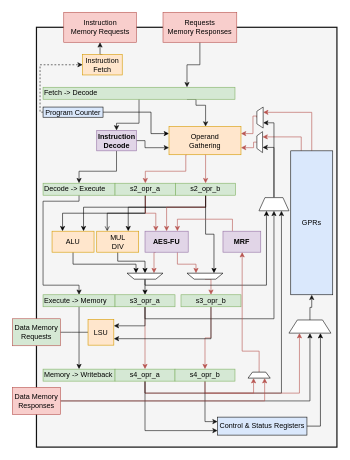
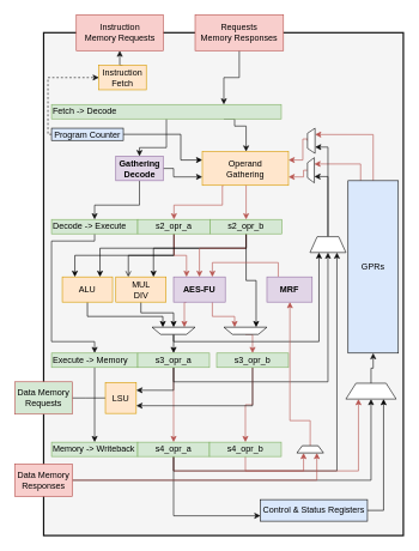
  <mxCell id="0" />
  <mxCell id="1" parent="0" />
  <mxCell id="2" value="" style="rounded=0;whiteSpace=wrap;html=1;strokeWidth=2;fillColor=#f5f5f5;align=left;strokeColor=#121212;fontColor=#333333;" parent="1" vertex="1"><mxGeometry x="60" y="45" width="501" height="700" as="geometry" /></mxCell>
  <mxCell id="3" style="edgeStyle=orthogonalEdgeStyle;rounded=0;orthogonalLoop=1;jettySize=auto;html=1;exitX=0.75;exitY=1;exitDx=0;exitDy=0;strokeColor=#121212;" parent="1" source="5" target="67" edge="1"><mxGeometry relative="1" as="geometry"><Array as="points"><mxPoint x="326" y="175" /><mxPoint x="342" y="175" /></Array></mxGeometry></mxCell>
  <mxCell id="4" style="edgeStyle=orthogonalEdgeStyle;rounded=0;orthogonalLoop=1;jettySize=auto;html=1;exitX=0.5;exitY=1;exitDx=0;exitDy=0;entryX=0.5;entryY=0;entryDx=0;entryDy=0;strokeColor=#121212;" parent="1" source="5" target="70" edge="1"><mxGeometry relative="1" as="geometry"><Array as="points"><mxPoint x="231" y="205" /><mxPoint x="194" y="205" /></Array></mxGeometry></mxCell>
  <mxCell id="5" value="Fetch -&amp;gt; Decode" style="rounded=0;whiteSpace=wrap;html=1;align=left;strokeColor=#82b366;fillColor=#d5e8d4;" parent="1" vertex="1"><mxGeometry x="71" y="145" width="320" height="20" as="geometry" /></mxCell>
  <mxCell id="6" style="edgeStyle=orthogonalEdgeStyle;rounded=0;orthogonalLoop=1;jettySize=auto;html=1;exitX=0.5;exitY=1;exitDx=0;exitDy=0;strokeColor=#121212;entryX=0.5;entryY=0;entryDx=0;entryDy=0;" parent="1" source="7" target="18" edge="1"><mxGeometry relative="1" as="geometry"><Array as="points"><mxPoint x="131" y="335" /><mxPoint x="71" y="335" /><mxPoint x="71" y="475" /><mxPoint x="131" y="475" /></Array></mxGeometry></mxCell>
  <mxCell id="7" value="Decode -&amp;gt; Execute" style="rounded=0;whiteSpace=wrap;html=1;align=left;strokeColor=#82b366;fillColor=#d5e8d4;" parent="1" vertex="1"><mxGeometry x="71" y="305" width="120" height="20" as="geometry" /></mxCell>
  <mxCell id="8" style="edgeStyle=orthogonalEdgeStyle;rounded=0;orthogonalLoop=1;jettySize=auto;html=1;exitX=0.5;exitY=1;exitDx=0;exitDy=0;entryX=0.25;entryY=0;entryDx=0;entryDy=0;" parent="1" source="11" target="56" edge="1"><mxGeometry relative="1" as="geometry" /></mxCell>
  <mxCell id="9" style="edgeStyle=orthogonalEdgeStyle;rounded=0;orthogonalLoop=1;jettySize=auto;html=1;exitX=0.5;exitY=1;exitDx=0;exitDy=0;entryX=0.25;entryY=0;entryDx=0;entryDy=0;endArrow=open;" parent="1" source="11" target="61" edge="1"><mxGeometry relative="1" as="geometry" /></mxCell>
  <mxCell id="10" style="edgeStyle=orthogonalEdgeStyle;rounded=0;orthogonalLoop=1;jettySize=auto;html=1;exitX=0.5;exitY=1;exitDx=0;exitDy=0;entryX=0.25;entryY=0;entryDx=0;entryDy=0;fillColor=#f8cecc;strokeColor=#b85450;" parent="1" source="11" target="59" edge="1"><mxGeometry relative="1" as="geometry" /></mxCell>
  <mxCell id="11" value="s2_opr_a" style="rounded=0;whiteSpace=wrap;html=1;strokeColor=#82b366;fillColor=#d5e8d4;" parent="1" vertex="1"><mxGeometry x="191" y="305" width="101" height="20" as="geometry" /></mxCell>
  <mxCell id="12" style="edgeStyle=orthogonalEdgeStyle;rounded=0;orthogonalLoop=1;jettySize=auto;html=1;exitX=0.5;exitY=1;exitDx=0;exitDy=0;entryX=0.75;entryY=0;entryDx=0;entryDy=0;" parent="1" source="16" target="56" edge="1"><mxGeometry relative="1" as="geometry"><Array as="points"><mxPoint x="342" y="345" /><mxPoint x="139" y="345" /></Array></mxGeometry></mxCell>
  <mxCell id="13" style="edgeStyle=orthogonalEdgeStyle;rounded=0;orthogonalLoop=1;jettySize=auto;html=1;exitX=0.5;exitY=1;exitDx=0;exitDy=0;entryX=0.75;entryY=0;entryDx=0;entryDy=0;" parent="1" source="16" target="61" edge="1"><mxGeometry relative="1" as="geometry"><Array as="points"><mxPoint x="342" y="345" /><mxPoint x="213" y="345" /></Array></mxGeometry></mxCell>
  <mxCell id="14" style="edgeStyle=orthogonalEdgeStyle;rounded=0;orthogonalLoop=1;jettySize=auto;html=1;exitX=0.5;exitY=1;exitDx=0;exitDy=0;entryX=0.5;entryY=0;entryDx=0;entryDy=0;fillColor=#f8cecc;strokeColor=#b85450;" parent="1" source="16" target="59" edge="1"><mxGeometry relative="1" as="geometry"><Array as="points"><mxPoint x="342" y="345" /><mxPoint x="277" y="345" /></Array></mxGeometry></mxCell>
  <mxCell id="15" style="edgeStyle=orthogonalEdgeStyle;rounded=0;orthogonalLoop=1;jettySize=auto;html=1;exitX=0.5;exitY=1;exitDx=0;exitDy=0;entryX=0.25;entryY=1;entryDx=0;entryDy=0;" parent="1" source="16" target="78" edge="1"><mxGeometry relative="1" as="geometry" /></mxCell>
  <mxCell id="16" value="s2_opr_b" style="rounded=0;whiteSpace=wrap;html=1;strokeColor=#82b366;fillColor=#d5e8d4;" parent="1" vertex="1"><mxGeometry x="292" y="305" width="100" height="20" as="geometry" /></mxCell>
  <mxCell id="17" style="edgeStyle=orthogonalEdgeStyle;rounded=0;orthogonalLoop=1;jettySize=auto;html=1;exitX=0.5;exitY=1;exitDx=0;exitDy=0;entryX=0.5;entryY=0;entryDx=0;entryDy=0;strokeColor=#121212;" parent="1" source="18" target="26" edge="1"><mxGeometry relative="1" as="geometry" /></mxCell>
  <mxCell id="18" value="Execute -&amp;gt; Memory" style="rounded=0;whiteSpace=wrap;html=1;align=left;strokeColor=#82b366;fillColor=#d5e8d4;" parent="1" vertex="1"><mxGeometry x="71" y="491" width="120" height="20" as="geometry" /></mxCell>
  <mxCell id="19" style="edgeStyle=orthogonalEdgeStyle;rounded=0;orthogonalLoop=1;jettySize=auto;html=1;exitX=0.5;exitY=1;exitDx=0;exitDy=0;fillColor=#f8cecc;strokeColor=#b85450;" parent="1" source="22" target="30" edge="1"><mxGeometry relative="1" as="geometry" /></mxCell>
  <mxCell id="20" style="edgeStyle=orthogonalEdgeStyle;rounded=0;orthogonalLoop=1;jettySize=auto;html=1;exitX=0.5;exitY=1;exitDx=0;exitDy=0;entryX=1;entryY=0.25;entryDx=0;entryDy=0;fillColor=#f8cecc;strokeColor=#121212;" parent="1" source="22" target="38" edge="1"><mxGeometry relative="1" as="geometry" /></mxCell>
  <mxCell id="21" style="edgeStyle=orthogonalEdgeStyle;rounded=0;orthogonalLoop=1;jettySize=auto;html=1;exitX=0.5;exitY=1;exitDx=0;exitDy=0;entryX=0.5;entryY=1;entryDx=0;entryDy=0;fillColor=#f8cecc;strokeColor=#121212;" parent="1" source="22" target="42" edge="1"><mxGeometry relative="1" as="geometry" /></mxCell>
  <mxCell id="22" value="s3_opr_a" style="rounded=0;whiteSpace=wrap;html=1;strokeColor=#82b366;fillColor=#d5e8d4;" parent="1" vertex="1"><mxGeometry x="191" y="491" width="100" height="20" as="geometry" /></mxCell>
  <mxCell id="23" style="edgeStyle=orthogonalEdgeStyle;rounded=0;orthogonalLoop=1;jettySize=auto;html=1;exitX=0.5;exitY=1;exitDx=0;exitDy=0;entryX=0.5;entryY=0;entryDx=0;entryDy=0;strokeColor=#b85450;fillColor=#f8cecc;" parent="1" source="25" target="33" edge="1"><mxGeometry relative="1" as="geometry" /></mxCell>
  <mxCell id="24" style="edgeStyle=orthogonalEdgeStyle;rounded=0;orthogonalLoop=1;jettySize=auto;html=1;exitX=0.5;exitY=1;exitDx=0;exitDy=0;entryX=1;entryY=0.75;entryDx=0;entryDy=0;fillColor=#f8cecc;strokeColor=#121212;" parent="1" source="25" target="38" edge="1"><mxGeometry relative="1" as="geometry" /></mxCell>
  <mxCell id="25" value="s3_opr_b" style="rounded=0;whiteSpace=wrap;html=1;strokeColor=#82b366;fillColor=#d5e8d4;" parent="1" vertex="1"><mxGeometry x="301" y="491" width="100" height="20" as="geometry" /></mxCell>
  <mxCell id="26" value="Memory -&amp;gt; Writeback" style="rounded=0;whiteSpace=wrap;html=1;align=left;strokeColor=#82b366;fillColor=#d5e8d4;" parent="1" vertex="1"><mxGeometry x="71" y="615" width="120" height="20" as="geometry" /></mxCell>
  <mxCell id="27" style="edgeStyle=orthogonalEdgeStyle;rounded=0;orthogonalLoop=1;jettySize=auto;html=1;exitX=0.5;exitY=1;exitDx=0;exitDy=0;entryX=0.75;entryY=1;entryDx=0;entryDy=0;fillColor=#f8cecc;strokeColor=#121212;" parent="1" source="30" target="42" edge="1"><mxGeometry relative="1" as="geometry" /></mxCell>
  <mxCell id="28" style="edgeStyle=orthogonalEdgeStyle;rounded=0;orthogonalLoop=1;jettySize=auto;html=1;exitX=0.5;exitY=1;exitDx=0;exitDy=0;entryX=0.25;entryY=1;entryDx=0;entryDy=0;fillColor=#f8cecc;strokeColor=#b85450;" parent="1" source="30" target="51" edge="1"><mxGeometry relative="1" as="geometry"><mxPoint x="507.25" y="625" as="targetPoint" /></mxGeometry></mxCell>
  <mxCell id="29" style="edgeStyle=orthogonalEdgeStyle;rounded=0;orthogonalLoop=1;jettySize=auto;html=1;exitX=0.5;exitY=1;exitDx=0;exitDy=0;entryX=0;entryY=0.75;entryDx=0;entryDy=0;strokeColor=#121212;" parent="1" source="30" target="74" edge="1"><mxGeometry relative="1" as="geometry" /></mxCell>
  <mxCell id="30" value="s4_opr_a" style="rounded=0;whiteSpace=wrap;html=1;strokeColor=#82b366;fillColor=#d5e8d4;" parent="1" vertex="1"><mxGeometry x="191" y="615" width="100" height="20" as="geometry" /></mxCell>
- <mxCell id="31" style="edgeStyle=orthogonalEdgeStyle;rounded=0;orthogonalLoop=1;jettySize=auto;html=1;exitX=0.5;exitY=1;exitDx=0;exitDy=0;entryX=0;entryY=0.25;entryDx=0;entryDy=0;strokeColor=#121212;" parent="1" source="33" target="74" edge="1"><mxGeometry relative="1" as="geometry" /></mxCell>
  <mxCell id="32" style="edgeStyle=orthogonalEdgeStyle;rounded=0;orthogonalLoop=1;jettySize=auto;html=1;exitX=0.5;exitY=1;exitDx=0;exitDy=0;entryX=0.25;entryY=1;entryDx=0;entryDy=0;fillColor=#f8cecc;strokeColor=#b85450;" parent="1" source="33" target="83" edge="1"><mxGeometry relative="1" as="geometry"><Array as="points"><mxPoint x="341" y="655" /><mxPoint x="422" y="655" /></Array></mxGeometry></mxCell>
  <mxCell id="33" value="s4_opr_b" style="rounded=0;whiteSpace=wrap;html=1;strokeColor=#82b366;fillColor=#d5e8d4;" parent="1" vertex="1"><mxGeometry x="291" y="615" width="100" height="20" as="geometry" /></mxCell>
  <mxCell id="34" style="edgeStyle=orthogonalEdgeStyle;rounded=0;orthogonalLoop=1;jettySize=auto;html=1;exitX=0.25;exitY=0;exitDx=0;exitDy=0;entryX=0.75;entryY=1;entryDx=0;entryDy=0;fillColor=#f8cecc;strokeColor=#b85450;" parent="1" source="36" target="44" edge="1"><mxGeometry relative="1" as="geometry" /></mxCell>
  <mxCell id="35" style="edgeStyle=orthogonalEdgeStyle;rounded=0;orthogonalLoop=1;jettySize=auto;html=1;exitX=0.5;exitY=0;exitDx=0;exitDy=0;entryX=0.75;entryY=1;entryDx=0;entryDy=0;fillColor=#f8cecc;strokeColor=#b85450;" parent="1" source="36" target="46" edge="1"><mxGeometry relative="1" as="geometry" /></mxCell>
  <mxCell id="36" value="GPRs" style="rounded=0;whiteSpace=wrap;html=1;align=center;fillColor=#dae8fc;strokeColor=#121212;" parent="1" vertex="1"><mxGeometry x="484" y="251" width="70" height="240" as="geometry" /></mxCell>
  <mxCell id="37" style="edgeStyle=orthogonalEdgeStyle;rounded=0;orthogonalLoop=1;jettySize=auto;html=1;entryX=1;entryY=0.5;entryDx=0;entryDy=0;fillColor=#f8cecc;strokeColor=#121212;" parent="1" source="38" edge="1"><mxGeometry relative="1" as="geometry"><mxPoint x="91" y="553.5" as="targetPoint" /></mxGeometry></mxCell>
  <mxCell id="38" value="LSU" style="whiteSpace=wrap;html=1;aspect=fixed;align=center;strokeColor=#d79b00;fillColor=#ffe6cc;" parent="1" vertex="1"><mxGeometry x="146" y="532" width="43" height="43" as="geometry" /></mxCell>
  <mxCell id="39" value="Data Memory&lt;br&gt;Requests" style="rounded=0;whiteSpace=wrap;html=1;align=center;strokeColor=#b85450;fillColor=#d5e8d4;" parent="1" vertex="1"><mxGeometry x="20" y="531" width="80" height="45" as="geometry" /></mxCell>
  <mxCell id="40" style="edgeStyle=orthogonalEdgeStyle;rounded=0;orthogonalLoop=1;jettySize=auto;html=1;exitX=0.5;exitY=0;exitDx=0;exitDy=0;entryX=0.25;entryY=1;entryDx=0;entryDy=0;strokeColor=#121212;" parent="1" source="42" target="44" edge="1"><mxGeometry relative="1" as="geometry"><Array as="points"><mxPoint x="456" y="245" /></Array></mxGeometry></mxCell>
  <mxCell id="41" style="edgeStyle=orthogonalEdgeStyle;rounded=0;orthogonalLoop=1;jettySize=auto;html=1;exitX=0.5;exitY=0;exitDx=0;exitDy=0;entryX=0.25;entryY=1;entryDx=0;entryDy=0;strokeColor=#121212;" parent="1" source="42" target="46" edge="1"><mxGeometry relative="1" as="geometry"><Array as="points"><mxPoint x="456" y="204" /></Array></mxGeometry></mxCell>
  <mxCell id="42" value="" style="shape=trapezoid;perimeter=trapezoidPerimeter;whiteSpace=wrap;html=1;align=center;strokeColor=#121212;" parent="1" vertex="1"><mxGeometry x="431" y="329" width="50" height="22" as="geometry" /></mxCell>
  <mxCell id="43" style="edgeStyle=orthogonalEdgeStyle;rounded=0;orthogonalLoop=1;jettySize=auto;html=1;exitX=0.5;exitY=0;exitDx=0;exitDy=0;entryX=1;entryY=0.75;entryDx=0;entryDy=0;fillColor=#f8cecc;strokeColor=#b85450;" parent="1" source="44" target="67" edge="1"><mxGeometry relative="1" as="geometry"><Array as="points"><mxPoint x="422" y="237" /><mxPoint x="422" y="246" /></Array></mxGeometry></mxCell>
  <mxCell id="44" value="" style="shape=trapezoid;perimeter=trapezoidPerimeter;whiteSpace=wrap;html=1;align=center;rotation=-90;strokeColor=#121212;" parent="1" vertex="1"><mxGeometry x="414.75" y="231.75" width="35" height="9.5" as="geometry" /></mxCell>
  <mxCell id="45" style="edgeStyle=orthogonalEdgeStyle;rounded=0;orthogonalLoop=1;jettySize=auto;html=1;exitX=0.5;exitY=0;exitDx=0;exitDy=0;entryX=1;entryY=0.25;entryDx=0;entryDy=0;fillColor=#f8cecc;strokeColor=#b85450;" parent="1" source="46" target="67" edge="1"><mxGeometry relative="1" as="geometry"><Array as="points"><mxPoint x="437" y="193" /><mxPoint x="421" y="193" /><mxPoint x="421" y="204" /></Array></mxGeometry></mxCell>
  <mxCell id="46" value="" style="shape=trapezoid;perimeter=trapezoidPerimeter;whiteSpace=wrap;html=1;align=center;rotation=-90;strokeColor=#121212;" parent="1" vertex="1"><mxGeometry x="415.25" y="190.25" width="35" height="10.5" as="geometry" /></mxCell>
  <mxCell id="47" style="edgeStyle=orthogonalEdgeStyle;rounded=0;orthogonalLoop=1;jettySize=auto;html=1;exitX=1;exitY=0.5;exitDx=0;exitDy=0;fillColor=#f8cecc;strokeColor=#121212;entryX=0.5;entryY=1;entryDx=0;entryDy=0;" parent="1" source="49" target="51" edge="1"><mxGeometry relative="1" as="geometry"><mxPoint x="516" y="625" as="targetPoint" /></mxGeometry></mxCell>
  <mxCell id="48" style="edgeStyle=orthogonalEdgeStyle;rounded=0;orthogonalLoop=1;jettySize=auto;html=1;exitX=1;exitY=0.5;exitDx=0;exitDy=0;entryX=0.75;entryY=1;entryDx=0;entryDy=0;fillColor=#f8cecc;strokeColor=#b85450;" parent="1" source="49" target="83" edge="1"><mxGeometry relative="1" as="geometry" /></mxCell>
  <mxCell id="49" value="Data Memory&lt;br&gt;Responses" style="rounded=0;whiteSpace=wrap;html=1;align=center;strokeColor=#b85450;fillColor=#f8cecc;" parent="1" vertex="1"><mxGeometry x="20" y="645.5" width="80" height="45" as="geometry" /></mxCell>
  <mxCell id="50" style="edgeStyle=orthogonalEdgeStyle;rounded=0;orthogonalLoop=1;jettySize=auto;html=1;exitX=0.5;exitY=0;exitDx=0;exitDy=0;entryX=0.5;entryY=1;entryDx=0;entryDy=0;fillColor=#f8cecc;strokeColor=#121212;" parent="1" source="51" target="36" edge="1"><mxGeometry relative="1" as="geometry" /></mxCell>
  <mxCell id="51" value="" style="shape=trapezoid;perimeter=trapezoidPerimeter;whiteSpace=wrap;html=1;align=center;rotation=0;strokeColor=#121212;" parent="1" vertex="1"><mxGeometry x="481" y="533" width="70" height="22" as="geometry" /></mxCell>
  <mxCell id="52" style="edgeStyle=orthogonalEdgeStyle;rounded=0;orthogonalLoop=1;jettySize=auto;html=1;exitX=0;exitY=0.5;exitDx=0;exitDy=0;entryX=0;entryY=0.5;entryDx=0;entryDy=0;dashed=1;strokeColor=#121212;" parent="1" source="54" target="72" edge="1"><mxGeometry relative="1" as="geometry"><Array as="points"><mxPoint x="66" y="187" /><mxPoint x="66" y="108" /></Array></mxGeometry></mxCell>
  <mxCell id="53" style="edgeStyle=orthogonalEdgeStyle;rounded=0;orthogonalLoop=1;jettySize=auto;html=1;exitX=1;exitY=0.5;exitDx=0;exitDy=0;entryX=0;entryY=0.25;entryDx=0;entryDy=0;" parent="1" source="54" target="67" edge="1"><mxGeometry relative="1" as="geometry"><Array as="points"><mxPoint x="251" y="187" /><mxPoint x="251" y="222" /></Array></mxGeometry></mxCell>
  <mxCell id="54" value="Program Counter" style="rounded=0;whiteSpace=wrap;html=1;fillColor=#dae8fc;strokeColor=#121212;" parent="1" vertex="1"><mxGeometry x="71" y="178" width="100" height="17" as="geometry" /></mxCell>
  <mxCell id="55" style="edgeStyle=orthogonalEdgeStyle;rounded=0;orthogonalLoop=1;jettySize=auto;html=1;exitX=0.5;exitY=1;exitDx=0;exitDy=0;entryX=0.75;entryY=1;entryDx=0;entryDy=0;" parent="1" source="56" target="81" edge="1"><mxGeometry relative="1" as="geometry"><Array as="points"><mxPoint x="121" y="440" /><mxPoint x="226" y="440" /></Array></mxGeometry></mxCell>
  <mxCell id="56" value="ALU" style="rounded=0;whiteSpace=wrap;html=1;strokeColor=#d79b00;fillColor=#ffe6cc;" parent="1" vertex="1"><mxGeometry x="86" y="385" width="70" height="35" as="geometry" /></mxCell>
  <mxCell id="57" style="edgeStyle=orthogonalEdgeStyle;rounded=0;orthogonalLoop=1;jettySize=auto;html=1;exitX=0.25;exitY=1;exitDx=0;exitDy=0;entryX=0.25;entryY=1;entryDx=0;entryDy=0;fillColor=#f8cecc;strokeColor=#b85450;" parent="1" source="59" target="81" edge="1"><mxGeometry relative="1" as="geometry" /></mxCell>
  <mxCell id="58" style="edgeStyle=orthogonalEdgeStyle;rounded=0;orthogonalLoop=1;jettySize=auto;html=1;exitX=0.75;exitY=1;exitDx=0;exitDy=0;entryX=0.75;entryY=1;entryDx=0;entryDy=0;fillColor=#f8cecc;strokeColor=#b85450;" parent="1" source="59" target="78" edge="1"><mxGeometry relative="1" as="geometry" /></mxCell>
  <mxCell id="59" value="AES-FU" style="rounded=0;whiteSpace=wrap;html=1;fillColor=#e1d5e7;strokeColor=#9673a6;fontStyle=1" parent="1" vertex="1"><mxGeometry x="241" y="385" width="72" height="35" as="geometry" /></mxCell>
  <mxCell id="60" style="edgeStyle=orthogonalEdgeStyle;rounded=0;orthogonalLoop=1;jettySize=auto;html=1;exitX=0.5;exitY=1;exitDx=0;exitDy=0;entryX=0.5;entryY=1;entryDx=0;entryDy=0;" parent="1" source="61" target="81" edge="1"><mxGeometry relative="1" as="geometry"><Array as="points"><mxPoint x="196" y="435" /><mxPoint x="241" y="435" /></Array></mxGeometry></mxCell>
  <mxCell id="61" value="MUL&lt;br&gt;DIV" style="rounded=0;whiteSpace=wrap;html=1;strokeColor=#d79b00;fillColor=#ffe6cc;" parent="1" vertex="1"><mxGeometry x="160.5" y="385" width="70" height="35" as="geometry" /></mxCell>
  <mxCell id="62" style="edgeStyle=orthogonalEdgeStyle;rounded=0;orthogonalLoop=1;jettySize=auto;html=1;exitX=0.5;exitY=1;exitDx=0;exitDy=0;entryX=0.75;entryY=0;entryDx=0;entryDy=0;strokeColor=#121212;" parent="1" source="63" target="5" edge="1"><mxGeometry relative="1" as="geometry"><mxPoint x="249.667" y="105.333" as="sourcePoint" /></mxGeometry></mxCell>
  <mxCell id="63" value="Requests&lt;br&gt;Memory Responses" style="rounded=0;whiteSpace=wrap;html=1;strokeColor=#b85450;fillColor=#f8cecc;" parent="1" vertex="1"><mxGeometry x="271" y="20" width="123" height="50" as="geometry" /></mxCell>
  <mxCell id="64" value="Instruction&lt;br&gt;Memory Requests" style="rounded=0;whiteSpace=wrap;html=1;strokeColor=#b85450;fillColor=#f8cecc;" parent="1" vertex="1"><mxGeometry x="105.5" y="20" width="121" height="50" as="geometry" /></mxCell>
  <mxCell id="65" style="edgeStyle=orthogonalEdgeStyle;rounded=0;orthogonalLoop=1;jettySize=auto;html=1;exitX=0.5;exitY=1;exitDx=0;exitDy=0;entryX=0.5;entryY=0;entryDx=0;entryDy=0;fillColor=#f8cecc;strokeColor=#b85450;" parent="1" source="67" target="16" edge="1"><mxGeometry relative="1" as="geometry"><Array as="points"><mxPoint x="342" y="239" /></Array></mxGeometry></mxCell>
  <mxCell id="66" style="edgeStyle=orthogonalEdgeStyle;rounded=0;orthogonalLoop=1;jettySize=auto;html=1;exitX=0.25;exitY=1;exitDx=0;exitDy=0;entryX=0.5;entryY=0;entryDx=0;entryDy=0;fillColor=#f8cecc;strokeColor=#b85450;" parent="1" source="67" target="11" edge="1"><mxGeometry relative="1" as="geometry"><Array as="points"><mxPoint x="309" y="285" /><mxPoint x="242" y="285" /></Array></mxGeometry></mxCell>
  <mxCell id="67" value="Operand&lt;br&gt;Gathering" style="rounded=0;whiteSpace=wrap;html=1;strokeColor=#d79b00;fillColor=#ffe6cc;" parent="1" vertex="1"><mxGeometry x="281" y="210.5" width="120" height="47" as="geometry" /></mxCell>
  <mxCell id="68" style="edgeStyle=orthogonalEdgeStyle;rounded=0;orthogonalLoop=1;jettySize=auto;html=1;exitX=1;exitY=0.5;exitDx=0;exitDy=0;entryX=0;entryY=0.75;entryDx=0;entryDy=0;strokeColor=#121212;" parent="1" source="70" target="67" edge="1"><mxGeometry relative="1" as="geometry"><Array as="points"><mxPoint x="241" y="234" /><mxPoint x="241" y="246" /></Array></mxGeometry></mxCell>
  <mxCell id="69" style="edgeStyle=orthogonalEdgeStyle;rounded=0;orthogonalLoop=1;jettySize=auto;html=1;exitX=0.5;exitY=1;exitDx=0;exitDy=0;entryX=0.5;entryY=0;entryDx=0;entryDy=0;strokeColor=#121212;" parent="1" source="70" target="7" edge="1"><mxGeometry relative="1" as="geometry"><Array as="points"><mxPoint x="194" y="285" /><mxPoint x="131" y="285" /></Array></mxGeometry></mxCell>
- <mxCell id="70" value="&lt;div&gt;Instruction&lt;/div&gt;&lt;div&gt;Decode&lt;br&gt;&lt;/div&gt;" style="rounded=0;whiteSpace=wrap;html=1;strokeColor=#9673a6;fillColor=#e1d5e7;fontStyle=1" parent="1" vertex="1"><mxGeometry x="160.5" y="217" width="66" height="34" as="geometry" /></mxCell>
+ <mxCell id="70" value="&lt;div&gt;Gathering&lt;/div&gt;&lt;div&gt;Decode&lt;br&gt;&lt;/div&gt;" style="rounded=0;whiteSpace=wrap;html=1;strokeColor=#9673a6;fillColor=#e1d5e7;fontStyle=1" parent="1" vertex="1"><mxGeometry x="160.5" y="217" width="66" height="34" as="geometry" /></mxCell>
  <mxCell id="71" style="edgeStyle=orthogonalEdgeStyle;rounded=0;orthogonalLoop=1;jettySize=auto;html=1;exitX=0.5;exitY=0;exitDx=0;exitDy=0;entryX=0.5;entryY=1;entryDx=0;entryDy=0;strokeColor=#121212;" parent="1" source="72" target="64" edge="1"><mxGeometry relative="1" as="geometry" /></mxCell>
  <mxCell id="72" value="Instruction Fetch" style="rounded=0;whiteSpace=wrap;html=1;strokeColor=#d79b00;fillColor=#ffe6cc;" parent="1" vertex="1"><mxGeometry x="137" y="90.5" width="66" height="34" as="geometry" /></mxCell>
  <mxCell id="73" style="edgeStyle=orthogonalEdgeStyle;rounded=0;orthogonalLoop=1;jettySize=auto;html=1;exitX=1;exitY=0.5;exitDx=0;exitDy=0;entryX=0.75;entryY=1;entryDx=0;entryDy=0;" parent="1" source="74" target="51" edge="1"><mxGeometry relative="1" as="geometry" /></mxCell>
  <mxCell id="74" value="Control &amp;amp; Status Registers" style="rounded=0;whiteSpace=wrap;html=1;fillColor=#dae8fc;strokeColor=#121212;" parent="1" vertex="1"><mxGeometry x="362" y="695" width="149" height="30" as="geometry" /></mxCell>
  <mxCell id="75" style="edgeStyle=orthogonalEdgeStyle;rounded=0;orthogonalLoop=1;jettySize=auto;html=1;exitX=0.25;exitY=0;exitDx=0;exitDy=0;entryX=0.75;entryY=0;entryDx=0;entryDy=0;fillColor=#f8cecc;strokeColor=#b85450;" parent="1" source="76" target="59" edge="1"><mxGeometry relative="1" as="geometry" /></mxCell>
  <mxCell id="76" value="MRF" style="rounded=0;whiteSpace=wrap;html=1;fillColor=#e1d5e7;strokeColor=#9673a6;fontStyle=1" parent="1" vertex="1"><mxGeometry x="371" y="385" width="63" height="35" as="geometry" /></mxCell>
  <mxCell id="77" style="edgeStyle=orthogonalEdgeStyle;rounded=0;orthogonalLoop=1;jettySize=auto;html=1;exitX=0.5;exitY=0;exitDx=0;exitDy=0;entryX=0.5;entryY=0;entryDx=0;entryDy=0;fillColor=#f8cecc;strokeColor=#b85450;" parent="1" source="78" target="25" edge="1"><mxGeometry relative="1" as="geometry" /></mxCell>
  <mxCell id="78" value="" style="shape=trapezoid;perimeter=trapezoidPerimeter;whiteSpace=wrap;html=1;rotation=-180;" parent="1" vertex="1"><mxGeometry x="311" y="455" width="60" height="10" as="geometry" /></mxCell>
  <mxCell id="79" style="edgeStyle=orthogonalEdgeStyle;rounded=0;orthogonalLoop=1;jettySize=auto;html=1;exitX=0.5;exitY=0;exitDx=0;exitDy=0;entryX=0.5;entryY=0;entryDx=0;entryDy=0;" parent="1" source="81" target="22" edge="1"><mxGeometry relative="1" as="geometry" /></mxCell>
  <mxCell id="80" style="edgeStyle=orthogonalEdgeStyle;rounded=0;orthogonalLoop=1;jettySize=auto;html=1;exitX=0.5;exitY=0;exitDx=0;exitDy=0;entryX=0.25;entryY=1;entryDx=0;entryDy=0;" parent="1" source="81" target="42" edge="1"><mxGeometry relative="1" as="geometry"><Array as="points"><mxPoint x="241" y="475" /><mxPoint x="444" y="475" /></Array></mxGeometry></mxCell>
  <mxCell id="81" value="" style="shape=trapezoid;perimeter=trapezoidPerimeter;whiteSpace=wrap;html=1;rotation=-180;" parent="1" vertex="1"><mxGeometry x="211" y="455" width="60" height="10" as="geometry" /></mxCell>
  <mxCell id="82" style="edgeStyle=orthogonalEdgeStyle;rounded=0;orthogonalLoop=1;jettySize=auto;html=1;exitX=0.5;exitY=0;exitDx=0;exitDy=0;fillColor=#f8cecc;strokeColor=#b85450;" parent="1" source="83" target="76" edge="1"><mxGeometry relative="1" as="geometry"><Array as="points"><mxPoint x="431" y="585" /><mxPoint x="403" y="585" /></Array></mxGeometry></mxCell>
  <mxCell id="83" value="" style="shape=trapezoid;perimeter=trapezoidPerimeter;whiteSpace=wrap;html=1;rotation=0;" parent="1" vertex="1"><mxGeometry x="412.75" y="620" width="37" height="10" as="geometry" /></mxCell>
